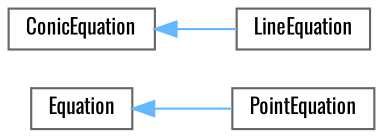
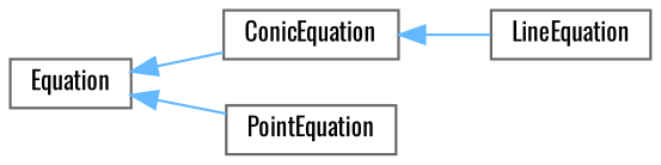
  digraph {
    fontname=Oswald
    rankdir=LR
    node [color=grey40 fillcolor=white fontname=Oswald fontsize=10 shape=box style=filled]
    edge [color=steelblue1 dir=back fontname=Oswald fontsize=10 labelfontname=Helvetica labelfontsize=10 style=solid]
    n1 [height=0.2 label=Equation width=0.4]
    n2 [height=0.2 label=ConicEquation width=0.4]
    n3 [height=0.2 label=PointEquation width=0.4]
    n4 [height=0.2 label=LineEquation width=0.4]
+   n1 -> n2
    n1 -> n3
    n2 -> n4
  }
